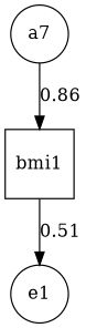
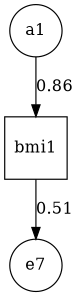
  digraph {
    splines=FALSE
    node [shape=circle]
-   a1 [label=a7]
+   a1
    bmi1 [shape=square]
-   e1
+   e1 [label=e7]
    subgraph sub_1 {
      rank=min
      a1
    }
    subgraph sub_2 {
      rank=same
      bmi1
    }
    subgraph sub_3 {
      rank=max
      e1
    }
    a1 -> bmi1 [label=0.86]
    bmi1 -> e1 [label=0.51]
  }
